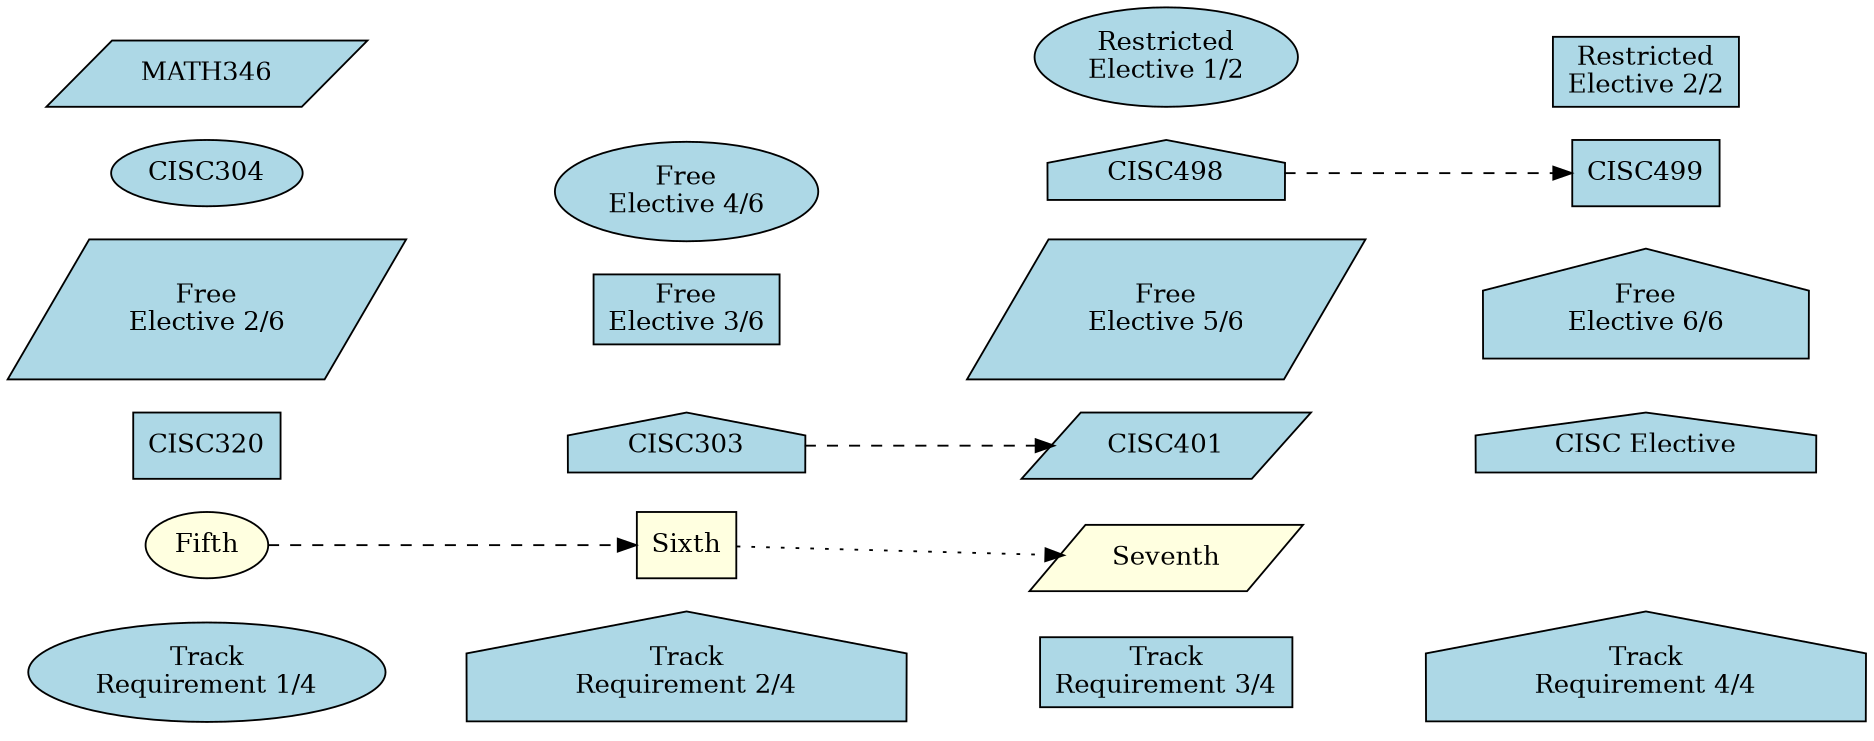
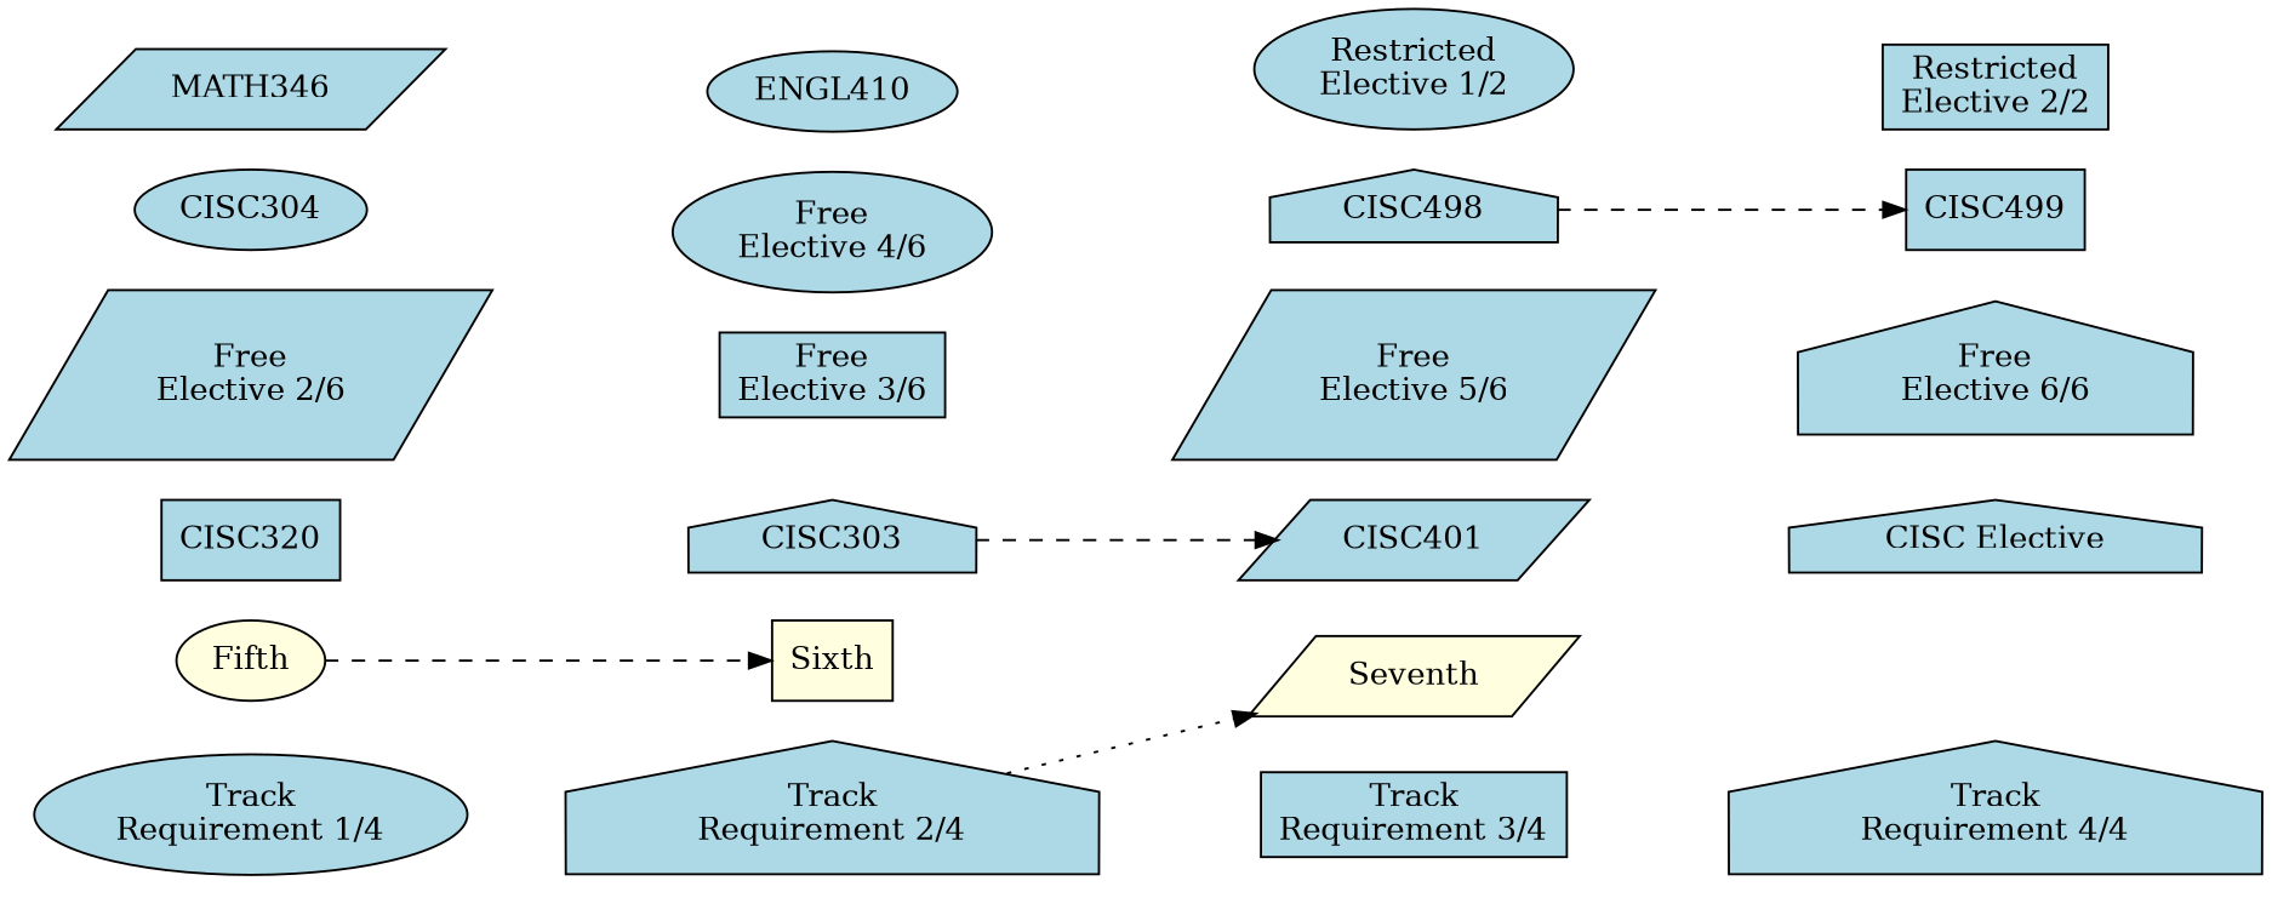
  digraph {
    rankdir=LR
    node [fillcolor=lightblue shape=ellipse style=filled]
    edge [style=invis]
    Fifth [fillcolor=lightyellow]
    CISC320 [shape=box]
    "Track\nRequirement 1/4"
    "Free\nElective 2/6" [shape=parallelogram]
    CISC304
    n6 [label=MATH346 shape=parallelogram]
    Sixth [fillcolor=lightyellow shape=box]
+   ENGL410
    "Free\nElective 3/6" [shape=box]
    "Track\nRequirement 2/4" [shape=house]
    CISC303 [shape=house]
    "Free\nElective 4/6"
    Seventh [fillcolor=lightyellow shape=parallelogram]
    CISC498 [shape=house]
    CISC401 [shape=parallelogram]
    "Restricted\nElective 1/2"
    "Free\nElective 5/6" [shape=parallelogram]
    CISC499 [shape=box]
    "CISC Elective" [shape=house]
    "Track\nRequirement 4/4" [shape=house]
    "Restricted\nElective 2/2" [shape=box]
    "Free\nElective 6/6" [shape=house]
    "Track\nRequirement 3/4" [shape=box]
    subgraph sub_1 {
      rank=same
      Fifth
      CISC320
      "Track\nRequirement 1/4"
      "Free\nElective 2/6"
      CISC304
      n6
    }
    subgraph sub_2 {
      rank=same
      Sixth
+     ENGL410
      "Free\nElective 3/6"
      "Track\nRequirement 2/4"
      CISC303
      "Free\nElective 4/6"
    }
    subgraph sub_3 {
      rank=same
      Seventh
      CISC498
      CISC401
      "Restricted\nElective 1/2"
      "Free\nElective 5/6"
    }
    subgraph sub_4 {
      rank=same
      CISC499
      "CISC Elective"
      "Track\nRequirement 4/4"
      "Restricted\nElective 2/2"
      "Free\nElective 6/6"
    }
    Fifth -> Sixth [style=dashed]
    CISC320 -> CISC303
    "Track\nRequirement 1/4" -> "Track\nRequirement 2/4"
    "Free\nElective 2/6" -> "Free\nElective 3/6"
-   Sixth -> Seventh [style=dotted]
+   "Track\nRequirement 2/4" -> Seventh [style=dotted]
+   ENGL410 -> "Free\nElective 4/6"
    "Free\nElective 3/6" -> "Free\nElective 5/6"
    "Track\nRequirement 2/4" -> "Track\nRequirement 3/4"
    CISC303 -> CISC401 [style=dashed]
    CISC498 -> CISC499 [style=dashed]
    CISC401 -> "CISC Elective"
    "Free\nElective 5/6" -> "Free\nElective 6/6"
    "Track\nRequirement 3/4" -> "Track\nRequirement 4/4"
  }
